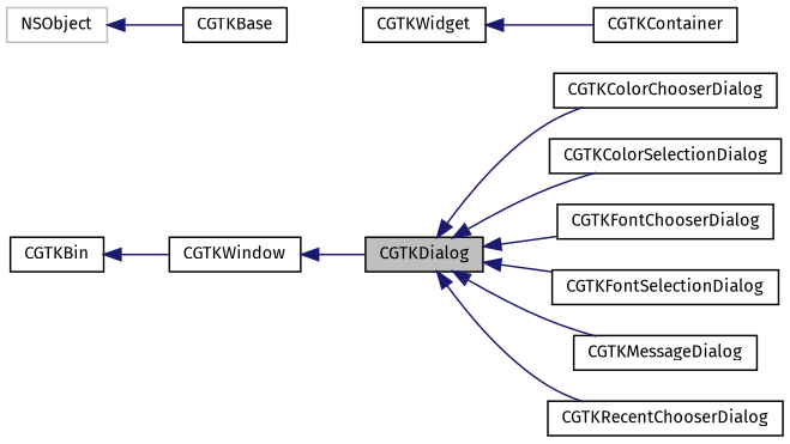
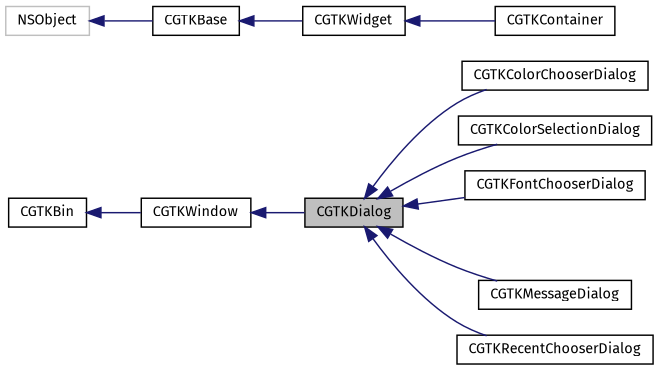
  digraph {
    fontname="Fira Sans"
    rankdir=LR
    node [color=black fillcolor=white fontname="Fira Sans" fontsize=10 shape=record style=filled]
    edge [color=midnightblue dir=back fontname="Fira Sans" fontsize=10 labelfontname=Helvetica labelfontsize=10 style=solid]
    n1 [fillcolor=grey75 fontcolor=black height=0.2 label=CGTKDialog width=0.4]
    n2 [height=0.2 label=CGTKColorChooserDialog width=0.4]
    n3 [height=0.2 label=CGTKColorSelectionDialog width=0.4]
    n4 [height=0.2 label=CGTKFontChooserDialog width=0.4]
-   n5 [height=0.2 label=CGTKFontSelectionDialog width=0.4]
    n6 [height=0.2 label=CGTKMessageDialog width=0.4]
    n7 [height=0.2 label=CGTKRecentChooserDialog width=0.4]
    n8 [height=0.2 label=CGTKWindow width=0.4]
    n9 [height=0.2 label=CGTKBin width=0.4]
    n10 [height=0.2 label=CGTKContainer width=0.4]
    n11 [height=0.2 label=CGTKWidget width=0.4]
    n12 [height=0.2 label=CGTKBase width=0.4]
    n13 [color=grey75 height=0.2 label=NSObject width=0.4]
    n1 -> n2
    n1 -> n3
    n1 -> n4
-   n1 -> n5
    n1 -> n6
    n1 -> n7
    n8 -> n1
    n9 -> n8
    n11 -> n10
+   n12 -> n11
    n13 -> n12
  }
